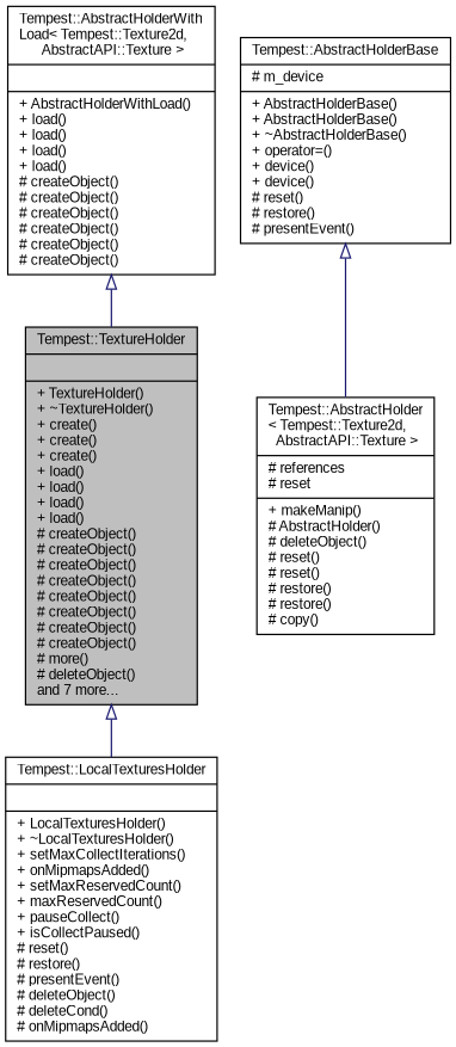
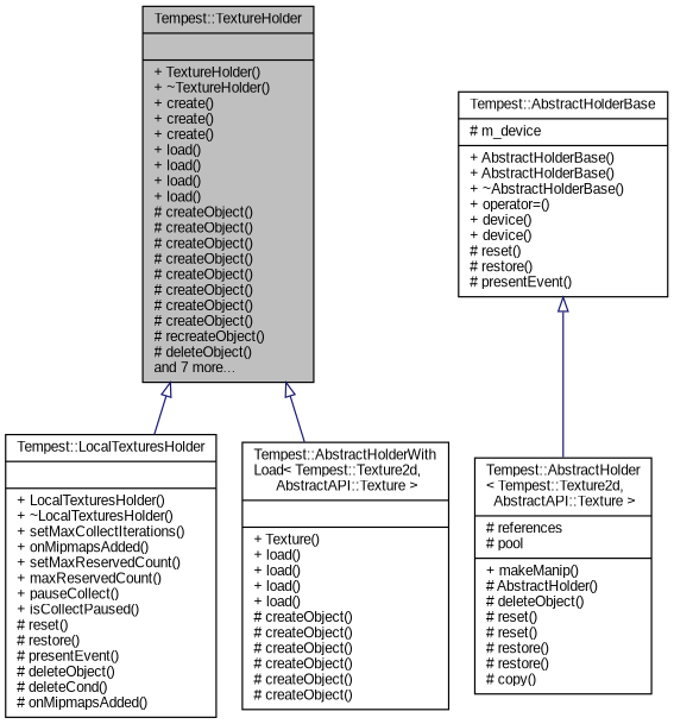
  digraph {
    fontname="Liberation Sans"
    node [color=black fillcolor=white fontname="Liberation Sans" fontsize=10 shape=record style=filled]
    edge [arrowtail=onormal color=midnightblue dir=back fontname="Liberation Sans" fontsize=10 labelfontname=Helvetica labelfontsize=10 style=solid]
-   n1 [fillcolor=grey75 fontcolor=black height=0.2 label="{Tempest::TextureHolder\n||+ TextureHolder()\l+ ~TextureHolder()\l+ create()\l+ create()\l+ create()\l+ load()\l+ load()\l+ load()\l+ load()\l# createObject()\l# createObject()\l# createObject()\l# createObject()\l# createObject()\l# createObject()\l# createObject()\l# createObject()\l# more()\l# deleteObject()\land 7 more...\l}" width=0.4]
+   n1 [fillcolor=grey75 fontcolor=black height=0.2 label="{Tempest::TextureHolder\n||+ TextureHolder()\l+ ~TextureHolder()\l+ create()\l+ create()\l+ create()\l+ load()\l+ load()\l+ load()\l+ load()\l# createObject()\l# createObject()\l# createObject()\l# createObject()\l# createObject()\l# createObject()\l# createObject()\l# createObject()\l# recreateObject()\l# deleteObject()\land 7 more...\l}" width=0.4]
    n2 [height=0.2 label="{Tempest::LocalTexturesHolder\n||+ LocalTexturesHolder()\l+ ~LocalTexturesHolder()\l+ setMaxCollectIterations()\l+ onMipmapsAdded()\l+ setMaxReservedCount()\l+ maxReservedCount()\l+ pauseCollect()\l+ isCollectPaused()\l# reset()\l# restore()\l# presentEvent()\l# deleteObject()\l# deleteCond()\l# onMipmapsAdded()\l}" width=0.4]
-   n3 [height=0.2 label="{Tempest::AbstractHolderWith\lLoad\< Tempest::Texture2d,\l AbstractAPI::Texture \>\n||+ AbstractHolderWithLoad()\l+ load()\l+ load()\l+ load()\l+ load()\l# createObject()\l# createObject()\l# createObject()\l# createObject()\l# createObject()\l# createObject()\l}" width=0.4]
-   n4 [height=0.2 label="{Tempest::AbstractHolder\l\< Tempest::Texture2d,\l AbstractAPI::Texture \>\n|# references\l# reset\l|+ makeManip()\l# AbstractHolder()\l# deleteObject()\l# reset()\l# reset()\l# restore()\l# restore()\l# copy()\l}" width=0.4]
+   n3 [height=0.2 label="{Tempest::AbstractHolderWith\lLoad\< Tempest::Texture2d,\l AbstractAPI::Texture \>\n||+ Texture()\l+ load()\l+ load()\l+ load()\l+ load()\l# createObject()\l# createObject()\l# createObject()\l# createObject()\l# createObject()\l# createObject()\l}" width=0.4]
+   n4 [height=0.2 label="{Tempest::AbstractHolder\l\< Tempest::Texture2d,\l AbstractAPI::Texture \>\n|# references\l# pool\l|+ makeManip()\l# AbstractHolder()\l# deleteObject()\l# reset()\l# reset()\l# restore()\l# restore()\l# copy()\l}" width=0.4]
    n5 [height=0.2 label="{Tempest::AbstractHolderBase\n|# m_device\l|+ AbstractHolderBase()\l+ AbstractHolderBase()\l+ ~AbstractHolderBase()\l+ operator=()\l+ device()\l+ device()\l# reset()\l# restore()\l# presentEvent()\l}" width=0.4]
    n1 -> n2
-   n3 -> n1
+   n1 -> n3
    n5 -> n4
  }
